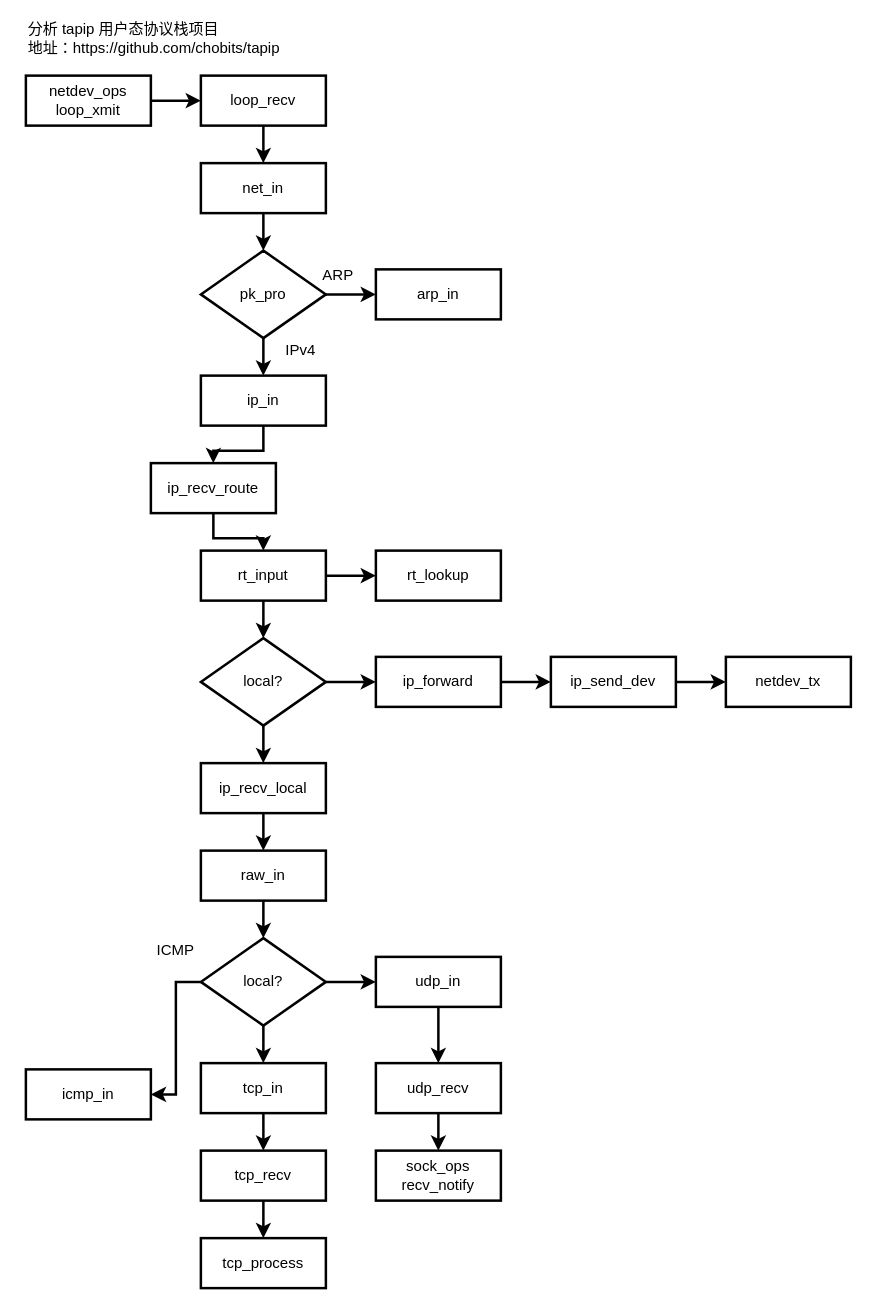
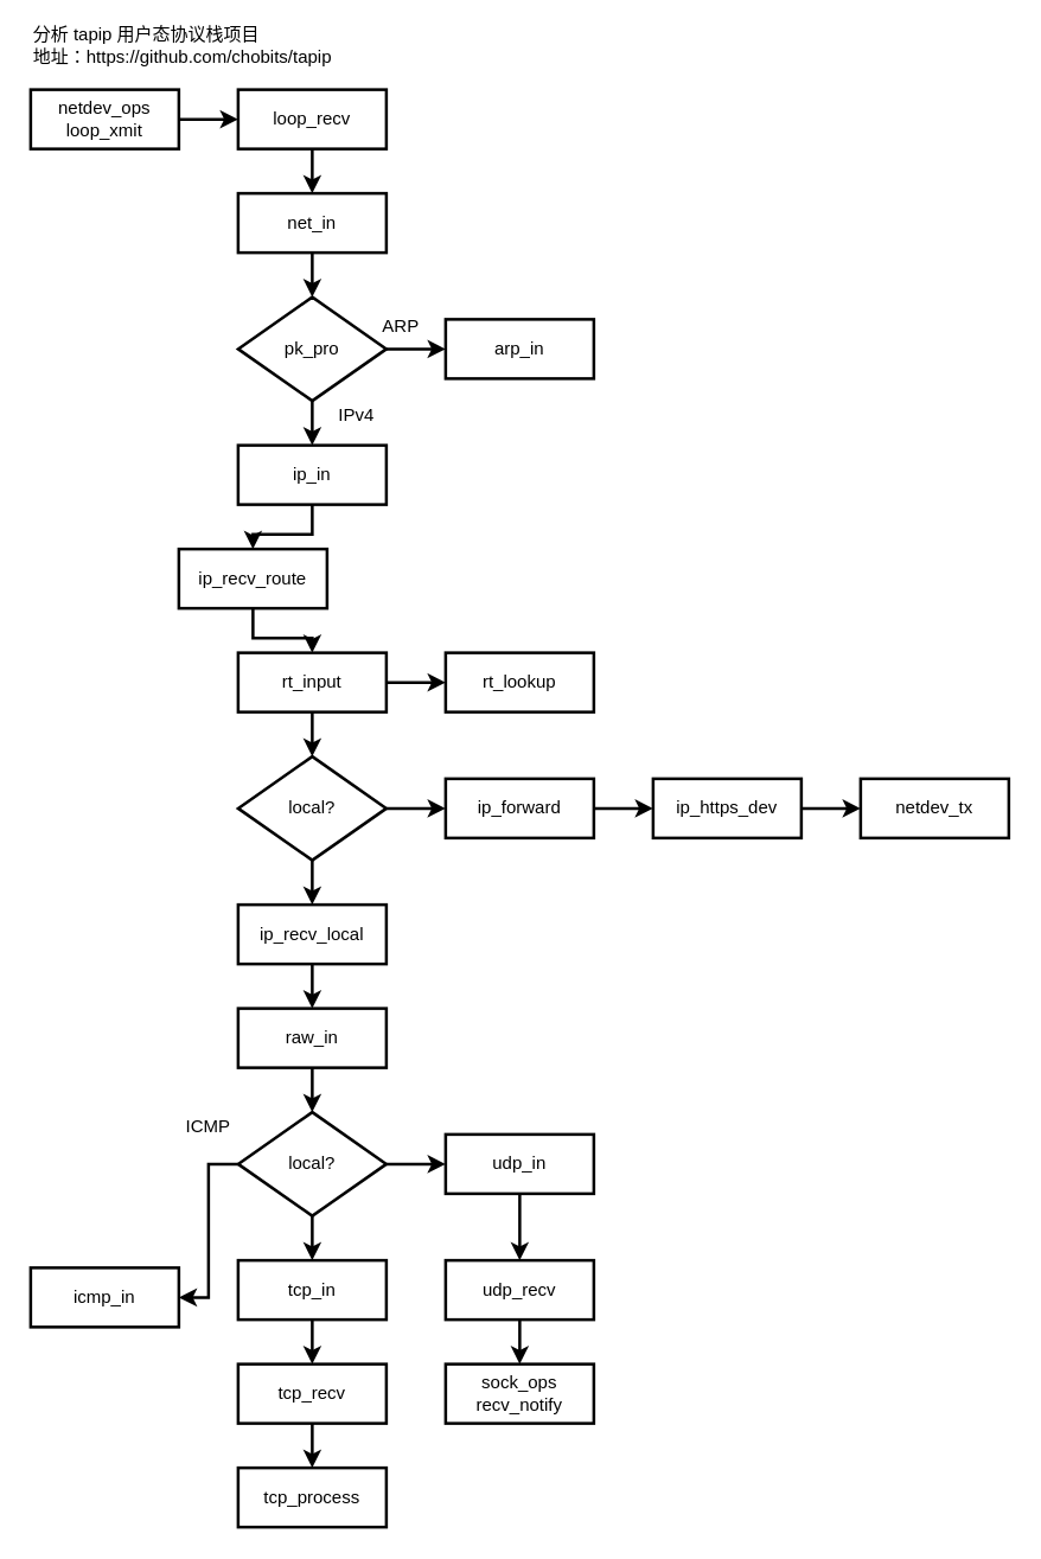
  <mxCell id="0" />
  <mxCell id="1" parent="0" />
  <mxCell id="2" style="edgeStyle=orthogonalEdgeStyle;rounded=0;orthogonalLoop=1;jettySize=auto;html=1;exitX=1;exitY=0.5;exitDx=0;exitDy=0;strokeWidth=2;" edge="1" parent="1" source="3" target="5"><mxGeometry relative="1" as="geometry" /></mxCell>
  <mxCell id="3" value="netdev_ops&lt;br&gt;loop_xmit" style="rounded=0;whiteSpace=wrap;html=1;strokeWidth=2;" vertex="1" parent="1"><mxGeometry x="20" y="60" width="100" height="40" as="geometry" /></mxCell>
  <mxCell id="4" style="edgeStyle=orthogonalEdgeStyle;rounded=0;orthogonalLoop=1;jettySize=auto;html=1;exitX=0.5;exitY=1;exitDx=0;exitDy=0;entryX=0.5;entryY=0;entryDx=0;entryDy=0;strokeWidth=2;" edge="1" parent="1" source="5" target="7"><mxGeometry relative="1" as="geometry" /></mxCell>
  <mxCell id="5" value="loop_recv" style="rounded=0;whiteSpace=wrap;html=1;strokeWidth=2;" vertex="1" parent="1"><mxGeometry x="160" y="60" width="100" height="40" as="geometry" /></mxCell>
  <mxCell id="6" style="edgeStyle=orthogonalEdgeStyle;rounded=0;orthogonalLoop=1;jettySize=auto;html=1;exitX=0.5;exitY=1;exitDx=0;exitDy=0;entryX=0.5;entryY=0;entryDx=0;entryDy=0;entryPerimeter=0;strokeWidth=2;" edge="1" parent="1" source="7" target="10"><mxGeometry relative="1" as="geometry" /></mxCell>
  <mxCell id="7" value="net_in" style="rounded=0;whiteSpace=wrap;html=1;strokeWidth=2;" vertex="1" parent="1"><mxGeometry x="160" y="130" width="100" height="40" as="geometry" /></mxCell>
  <mxCell id="8" style="edgeStyle=orthogonalEdgeStyle;rounded=0;orthogonalLoop=1;jettySize=auto;html=1;exitX=1;exitY=0.5;exitDx=0;exitDy=0;exitPerimeter=0;entryX=0;entryY=0.5;entryDx=0;entryDy=0;strokeWidth=2;" edge="1" parent="1" source="10" target="11"><mxGeometry relative="1" as="geometry" /></mxCell>
  <mxCell id="9" style="edgeStyle=orthogonalEdgeStyle;rounded=0;orthogonalLoop=1;jettySize=auto;html=1;exitX=0.5;exitY=1;exitDx=0;exitDy=0;exitPerimeter=0;entryX=0.5;entryY=0;entryDx=0;entryDy=0;strokeWidth=2;" edge="1" parent="1" source="10" target="14"><mxGeometry relative="1" as="geometry" /></mxCell>
  <mxCell id="10" value="pk_pro" style="strokeWidth=2;html=1;shape=mxgraph.flowchart.decision;whiteSpace=wrap;" vertex="1" parent="1"><mxGeometry x="160" y="200" width="100" height="70" as="geometry" /></mxCell>
  <mxCell id="11" value="arp_in" style="rounded=0;whiteSpace=wrap;html=1;strokeWidth=2;" vertex="1" parent="1"><mxGeometry x="300" y="215" width="100" height="40" as="geometry" /></mxCell>
  <mxCell id="12" value="ARP" style="text;html=1;strokeColor=none;fillColor=none;align=center;verticalAlign=middle;whiteSpace=wrap;rounded=0;" vertex="1" parent="1"><mxGeometry x="250" y="210" width="40" height="20" as="geometry" /></mxCell>
  <mxCell id="13" style="edgeStyle=orthogonalEdgeStyle;rounded=0;orthogonalLoop=1;jettySize=auto;html=1;exitX=0.5;exitY=1;exitDx=0;exitDy=0;entryX=0.5;entryY=0;entryDx=0;entryDy=0;strokeWidth=2;" edge="1" parent="1" source="14" target="18"><mxGeometry relative="1" as="geometry" /></mxCell>
  <mxCell id="14" value="ip_in" style="rounded=0;whiteSpace=wrap;html=1;strokeWidth=2;" vertex="1" parent="1"><mxGeometry x="160" y="300" width="100" height="40" as="geometry" /></mxCell>
  <mxCell id="15" value="IPv4" style="text;html=1;strokeColor=none;fillColor=none;align=center;verticalAlign=middle;whiteSpace=wrap;rounded=0;" vertex="1" parent="1"><mxGeometry x="220" y="270" width="40" height="20" as="geometry" /></mxCell>
  <mxCell id="16" value="分析 tapip 用户态协议栈项目&lt;br&gt;地址：https://github.com/chobits/tapip" style="text;html=1;strokeColor=none;fillColor=none;align=left;verticalAlign=middle;whiteSpace=wrap;rounded=0;" vertex="1" parent="1"><mxGeometry x="20" y="20" width="210" height="20" as="geometry" /></mxCell>
  <mxCell id="17" style="edgeStyle=orthogonalEdgeStyle;rounded=0;orthogonalLoop=1;jettySize=auto;html=1;exitX=0.5;exitY=1;exitDx=0;exitDy=0;strokeWidth=2;" edge="1" parent="1" source="18" target="21"><mxGeometry relative="1" as="geometry" /></mxCell>
  <mxCell id="18" value="ip_recv_route" style="rounded=0;whiteSpace=wrap;html=1;strokeWidth=2;" vertex="1" parent="1"><mxGeometry x="120" y="370" width="100" height="40" as="geometry" /></mxCell>
  <mxCell id="19" style="edgeStyle=orthogonalEdgeStyle;rounded=0;orthogonalLoop=1;jettySize=auto;html=1;exitX=0.5;exitY=1;exitDx=0;exitDy=0;entryX=0.5;entryY=0;entryDx=0;entryDy=0;entryPerimeter=0;strokeWidth=2;" edge="1" parent="1" source="21" target="25"><mxGeometry relative="1" as="geometry" /></mxCell>
  <mxCell id="20" style="edgeStyle=orthogonalEdgeStyle;rounded=0;orthogonalLoop=1;jettySize=auto;html=1;exitX=1;exitY=0.5;exitDx=0;exitDy=0;entryX=0;entryY=0.5;entryDx=0;entryDy=0;strokeWidth=2;" edge="1" parent="1" source="21" target="22"><mxGeometry relative="1" as="geometry" /></mxCell>
  <mxCell id="21" value="rt_input" style="rounded=0;whiteSpace=wrap;html=1;strokeWidth=2;" vertex="1" parent="1"><mxGeometry x="160" y="440" width="100" height="40" as="geometry" /></mxCell>
  <mxCell id="22" value="rt_lookup" style="rounded=0;whiteSpace=wrap;html=1;strokeWidth=2;" vertex="1" parent="1"><mxGeometry x="300" y="440" width="100" height="40" as="geometry" /></mxCell>
  <mxCell id="23" style="edgeStyle=orthogonalEdgeStyle;rounded=0;orthogonalLoop=1;jettySize=auto;html=1;exitX=1;exitY=0.5;exitDx=0;exitDy=0;exitPerimeter=0;strokeWidth=2;" edge="1" parent="1" source="25"><mxGeometry relative="1" as="geometry"><mxPoint x="300" y="545" as="targetPoint" /></mxGeometry></mxCell>
  <mxCell id="24" style="edgeStyle=orthogonalEdgeStyle;rounded=0;orthogonalLoop=1;jettySize=auto;html=1;exitX=0.5;exitY=1;exitDx=0;exitDy=0;exitPerimeter=0;strokeWidth=2;" edge="1" parent="1" source="25" target="29"><mxGeometry relative="1" as="geometry" /></mxCell>
  <mxCell id="25" value="local?" style="strokeWidth=2;html=1;shape=mxgraph.flowchart.decision;whiteSpace=wrap;" vertex="1" parent="1"><mxGeometry x="160" y="510" width="100" height="70" as="geometry" /></mxCell>
  <mxCell id="26" style="edgeStyle=orthogonalEdgeStyle;rounded=0;orthogonalLoop=1;jettySize=auto;html=1;exitX=1;exitY=0.5;exitDx=0;exitDy=0;entryX=0;entryY=0.5;entryDx=0;entryDy=0;strokeWidth=2;" edge="1" parent="1" source="27" target="31"><mxGeometry relative="1" as="geometry" /></mxCell>
  <mxCell id="27" value="ip_forward" style="rounded=0;whiteSpace=wrap;html=1;strokeWidth=2;" vertex="1" parent="1"><mxGeometry x="300" y="525" width="100" height="40" as="geometry" /></mxCell>
  <mxCell id="28" style="edgeStyle=orthogonalEdgeStyle;rounded=0;orthogonalLoop=1;jettySize=auto;html=1;exitX=0.5;exitY=1;exitDx=0;exitDy=0;entryX=0.5;entryY=0;entryDx=0;entryDy=0;strokeWidth=2;" edge="1" parent="1" source="29" target="34"><mxGeometry relative="1" as="geometry" /></mxCell>
  <mxCell id="29" value="ip_recv_local" style="rounded=0;whiteSpace=wrap;html=1;strokeWidth=2;" vertex="1" parent="1"><mxGeometry x="160" y="610" width="100" height="40" as="geometry" /></mxCell>
  <mxCell id="30" style="edgeStyle=orthogonalEdgeStyle;rounded=0;orthogonalLoop=1;jettySize=auto;html=1;exitX=1;exitY=0.5;exitDx=0;exitDy=0;strokeWidth=2;" edge="1" parent="1" source="31" target="32"><mxGeometry relative="1" as="geometry" /></mxCell>
- <mxCell id="31" value="ip_send_dev" style="rounded=0;whiteSpace=wrap;html=1;strokeWidth=2;" vertex="1" parent="1"><mxGeometry x="440" y="525" width="100" height="40" as="geometry" /></mxCell>
+ <mxCell id="31" value="ip_https_dev" style="rounded=0;whiteSpace=wrap;html=1;strokeWidth=2;" vertex="1" parent="1"><mxGeometry x="440" y="525" width="100" height="40" as="geometry" /></mxCell>
  <mxCell id="32" value="netdev_tx" style="rounded=0;whiteSpace=wrap;html=1;strokeWidth=2;" vertex="1" parent="1"><mxGeometry x="580" y="525" width="100" height="40" as="geometry" /></mxCell>
  <mxCell id="33" style="edgeStyle=orthogonalEdgeStyle;rounded=0;orthogonalLoop=1;jettySize=auto;html=1;exitX=0.5;exitY=1;exitDx=0;exitDy=0;strokeWidth=2;" edge="1" parent="1" source="34" target="38"><mxGeometry relative="1" as="geometry" /></mxCell>
  <mxCell id="34" value="raw_in" style="rounded=0;whiteSpace=wrap;html=1;strokeWidth=2;" vertex="1" parent="1"><mxGeometry x="160" y="680" width="100" height="40" as="geometry" /></mxCell>
  <mxCell id="35" style="edgeStyle=orthogonalEdgeStyle;rounded=0;orthogonalLoop=1;jettySize=auto;html=1;exitX=0;exitY=0.5;exitDx=0;exitDy=0;exitPerimeter=0;entryX=1;entryY=0.5;entryDx=0;entryDy=0;strokeWidth=2;" edge="1" parent="1" source="38" target="39"><mxGeometry relative="1" as="geometry" /></mxCell>
  <mxCell id="36" style="edgeStyle=orthogonalEdgeStyle;rounded=0;orthogonalLoop=1;jettySize=auto;html=1;exitX=1;exitY=0.5;exitDx=0;exitDy=0;exitPerimeter=0;strokeWidth=2;" edge="1" parent="1" source="38" target="42"><mxGeometry relative="1" as="geometry" /></mxCell>
  <mxCell id="37" style="edgeStyle=orthogonalEdgeStyle;rounded=0;orthogonalLoop=1;jettySize=auto;html=1;exitX=0.5;exitY=1;exitDx=0;exitDy=0;exitPerimeter=0;strokeWidth=2;" edge="1" parent="1" source="38" target="44"><mxGeometry relative="1" as="geometry" /></mxCell>
  <mxCell id="38" value="local?" style="strokeWidth=2;html=1;shape=mxgraph.flowchart.decision;whiteSpace=wrap;" vertex="1" parent="1"><mxGeometry x="160" y="750" width="100" height="70" as="geometry" /></mxCell>
  <mxCell id="39" value="icmp_in" style="rounded=0;whiteSpace=wrap;html=1;strokeWidth=2;" vertex="1" parent="1"><mxGeometry x="20" y="855" width="100" height="40" as="geometry" /></mxCell>
  <mxCell id="40" value="ICMP" style="text;html=1;strokeColor=none;fillColor=none;align=center;verticalAlign=middle;whiteSpace=wrap;rounded=0;" vertex="1" parent="1"><mxGeometry x="120" y="750" width="40" height="20" as="geometry" /></mxCell>
  <mxCell id="41" style="edgeStyle=orthogonalEdgeStyle;rounded=0;orthogonalLoop=1;jettySize=auto;html=1;exitX=0.5;exitY=1;exitDx=0;exitDy=0;entryX=0.5;entryY=0;entryDx=0;entryDy=0;strokeWidth=2;" edge="1" parent="1" source="42" target="46"><mxGeometry relative="1" as="geometry" /></mxCell>
  <mxCell id="42" value="udp_in" style="rounded=0;whiteSpace=wrap;html=1;strokeWidth=2;" vertex="1" parent="1"><mxGeometry x="300" y="765" width="100" height="40" as="geometry" /></mxCell>
  <mxCell id="43" style="edgeStyle=orthogonalEdgeStyle;rounded=0;orthogonalLoop=1;jettySize=auto;html=1;exitX=0.5;exitY=1;exitDx=0;exitDy=0;entryX=0.5;entryY=0;entryDx=0;entryDy=0;strokeWidth=2;" edge="1" parent="1" source="44" target="49"><mxGeometry relative="1" as="geometry" /></mxCell>
  <mxCell id="44" value="tcp_in" style="rounded=0;whiteSpace=wrap;html=1;strokeWidth=2;" vertex="1" parent="1"><mxGeometry x="160" y="850" width="100" height="40" as="geometry" /></mxCell>
  <mxCell id="45" style="edgeStyle=orthogonalEdgeStyle;rounded=0;orthogonalLoop=1;jettySize=auto;html=1;exitX=0.5;exitY=1;exitDx=0;exitDy=0;strokeWidth=2;" edge="1" parent="1" source="46" target="47"><mxGeometry relative="1" as="geometry" /></mxCell>
  <mxCell id="46" value="udp_recv" style="rounded=0;whiteSpace=wrap;html=1;strokeWidth=2;" vertex="1" parent="1"><mxGeometry x="300" y="850" width="100" height="40" as="geometry" /></mxCell>
  <mxCell id="47" value="sock_ops&lt;br&gt;recv_notify" style="rounded=0;whiteSpace=wrap;html=1;strokeWidth=2;" vertex="1" parent="1"><mxGeometry x="300" y="920" width="100" height="40" as="geometry" /></mxCell>
  <mxCell id="48" style="edgeStyle=orthogonalEdgeStyle;rounded=0;orthogonalLoop=1;jettySize=auto;html=1;exitX=0.5;exitY=1;exitDx=0;exitDy=0;strokeWidth=2;" edge="1" parent="1" source="49" target="50"><mxGeometry relative="1" as="geometry" /></mxCell>
  <mxCell id="49" value="tcp_recv" style="rounded=0;whiteSpace=wrap;html=1;strokeWidth=2;" vertex="1" parent="1"><mxGeometry x="160" y="920" width="100" height="40" as="geometry" /></mxCell>
  <mxCell id="50" value="tcp_process" style="rounded=0;whiteSpace=wrap;html=1;strokeWidth=2;" vertex="1" parent="1"><mxGeometry x="160" y="990" width="100" height="40" as="geometry" /></mxCell>
